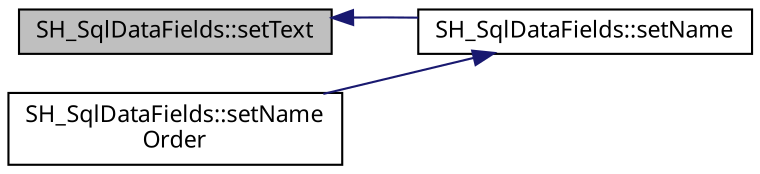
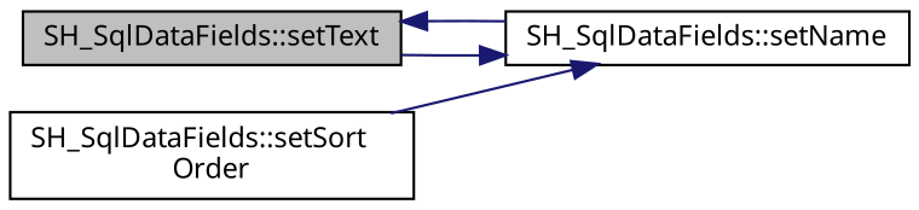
  digraph {
    rankdir=LR
    node [color=black fontname=Verdana fontsize=11 shape=record]
    edge [color=midnightblue fontname=Verdana fontsize=11 labelfontname=Verdana labelfontsize=11 style=solid]
    n1 [fillcolor=grey75 fontcolor=black height=0.2 label="SH_SqlDataFields::setText" style=filled width=0.4]
    n2 [height=0.2 label="SH_SqlDataFields::setName" width=0.4]
-   n3 [height=0.2 label="SH_SqlDataFields::setName\lOrder" width=0.4]
+   n3 [height=0.2 label="SH_SqlDataFields::setSort\lOrder" width=0.4]
+   n1 -> n2
    n2 -> n1
    n3 -> n2
  }
